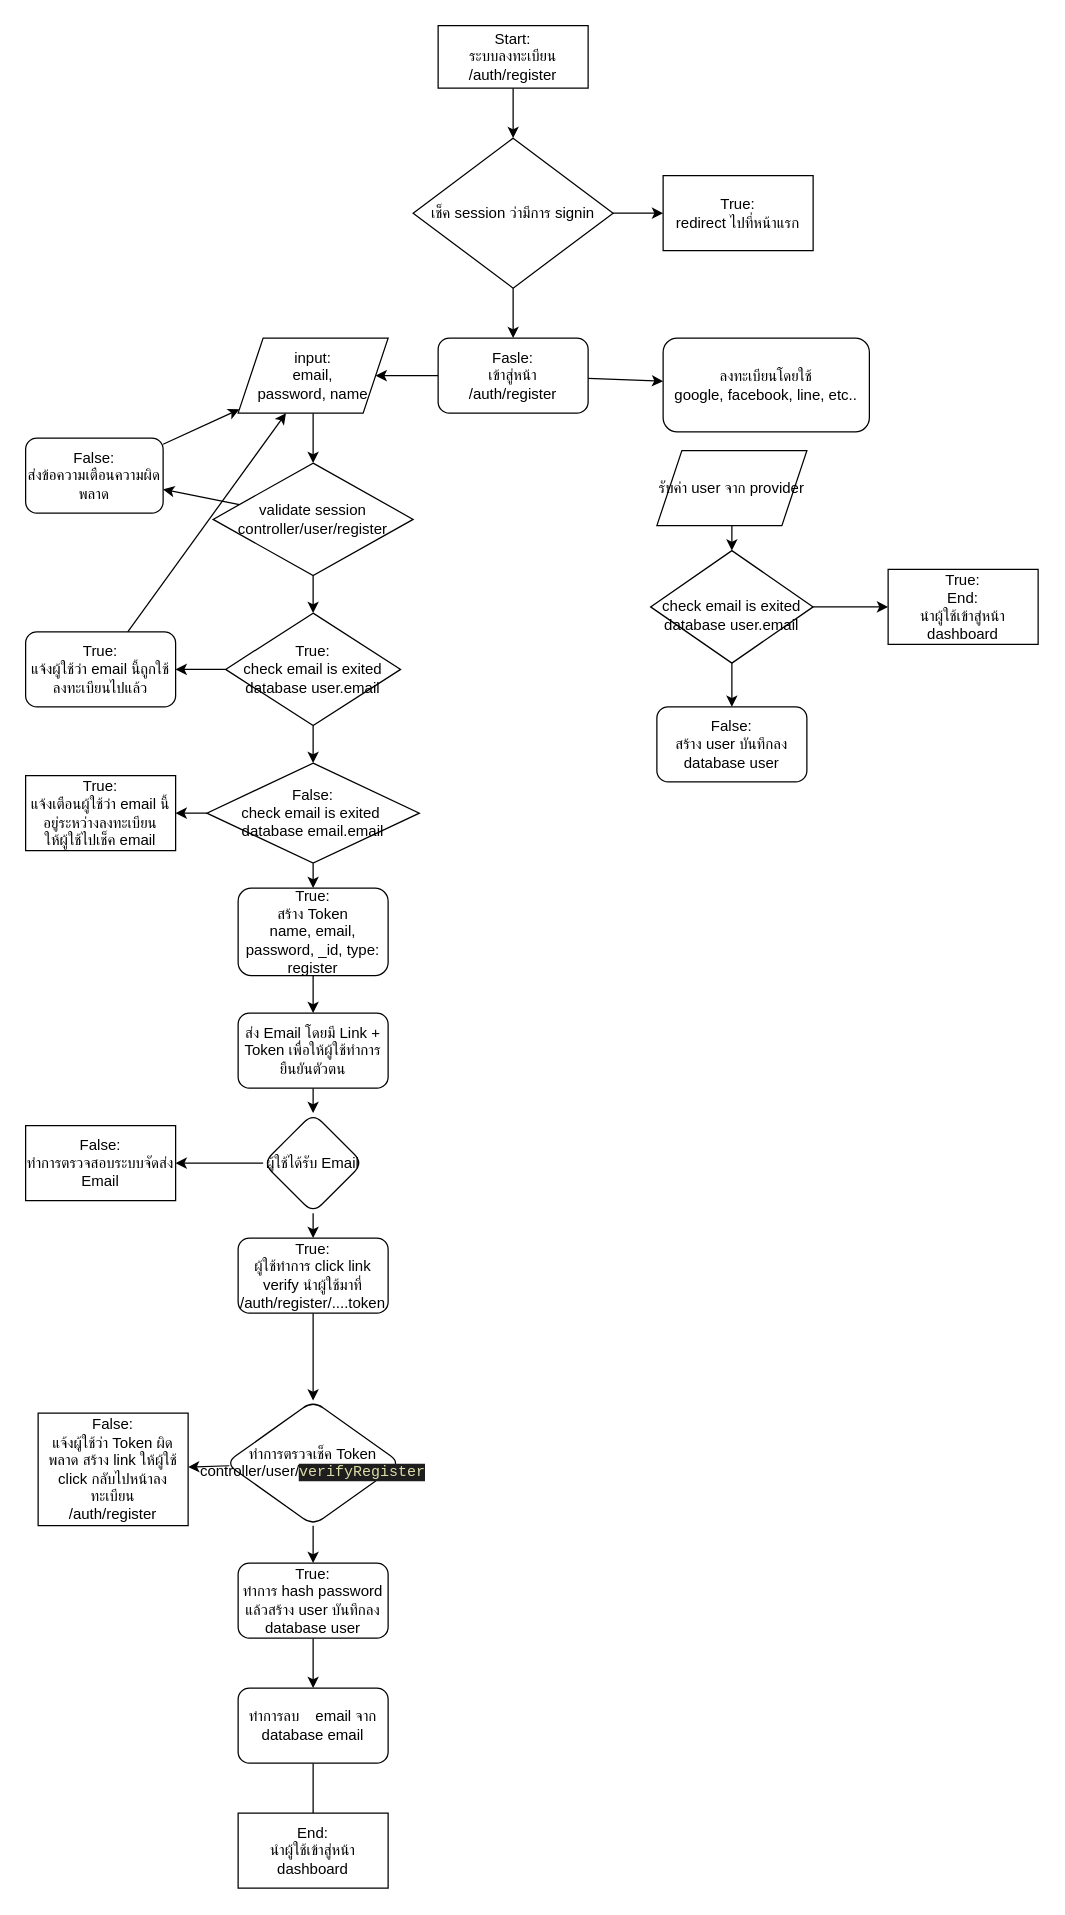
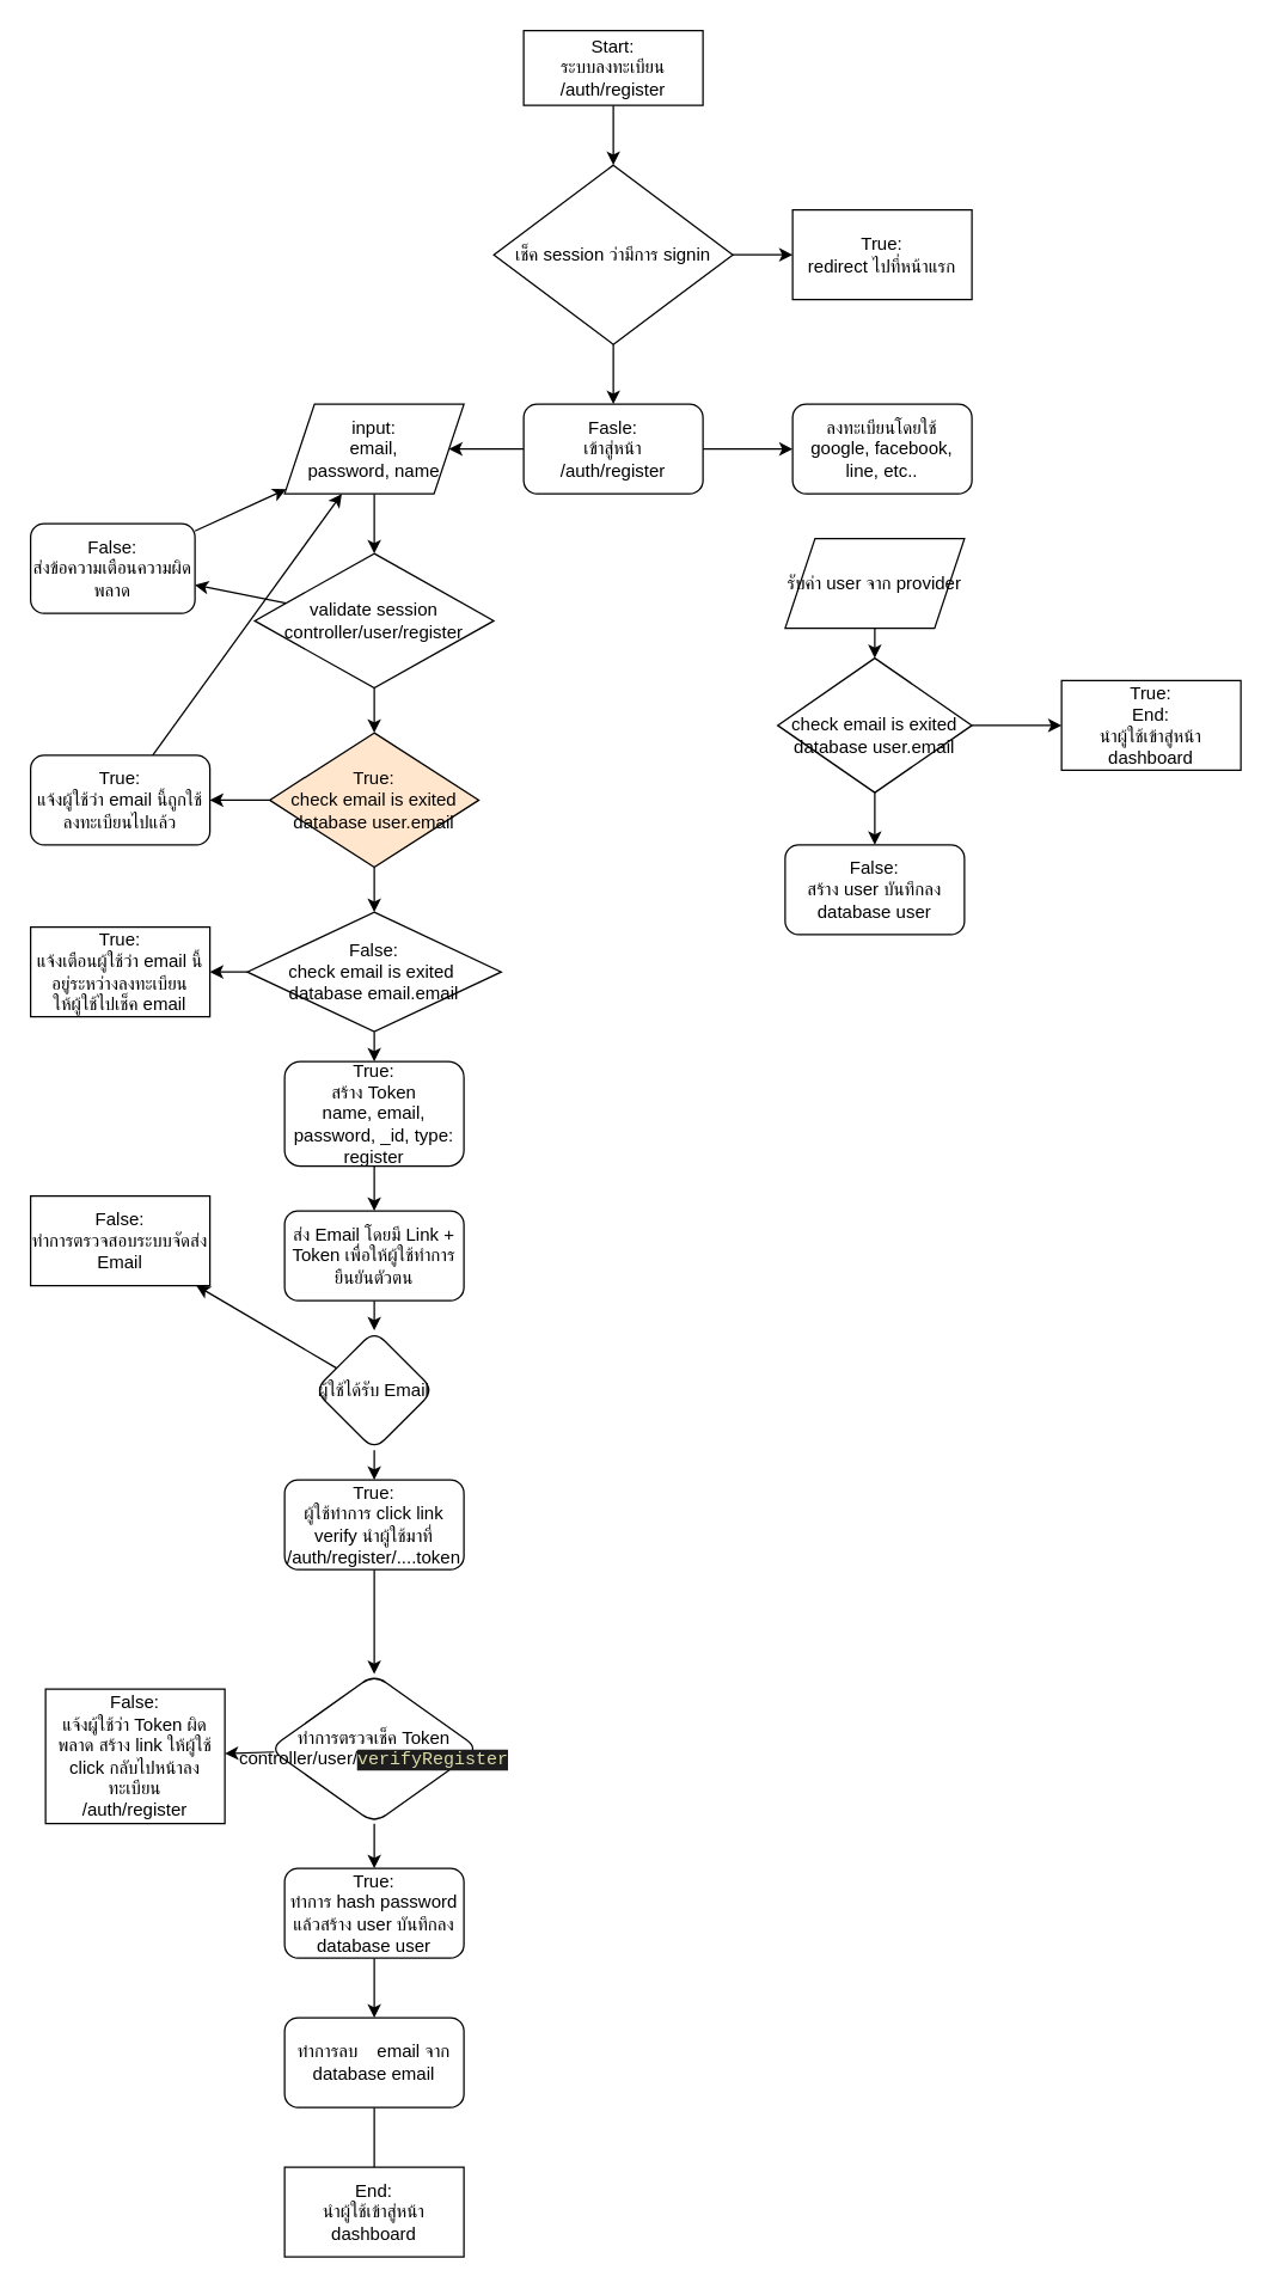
  <mxCell id="0" />
  <mxCell id="1" parent="0" />
  <mxCell id="2" value="" style="edgeStyle=none;html=1;" parent="1" source="3" target="9" edge="1"><mxGeometry relative="1" as="geometry" /></mxCell>
  <mxCell id="3" value="Start:&lt;br&gt;ระบบลงทะเบียน&lt;br&gt;/auth/register" style="rounded=0;whiteSpace=wrap;html=1;" parent="1" vertex="1"><mxGeometry x="350" width="120" height="50" as="geometry" y="20" /></mxCell>
  <mxCell id="4" value="" style="edgeStyle=none;html=1;" parent="1" source="5" target="16" edge="1"><mxGeometry relative="1" as="geometry" /></mxCell>
  <mxCell id="5" value="input:&lt;br&gt;email, password,&amp;nbsp;name" style="shape=parallelogram;perimeter=parallelogramPerimeter;whiteSpace=wrap;html=1;fixedSize=1;" parent="1" vertex="1"><mxGeometry x="190" y="270" width="120" height="60" as="geometry" /></mxCell>
- <mxCell id="6" value="ลงทะเบียนโดยใช้&lt;br&gt;google, facebook, line, etc.." style="rounded=1;whiteSpace=wrap;html=1;" parent="1" vertex="1"><mxGeometry x="530" y="270" width="165" height="75" as="geometry" /></mxCell>
+ <mxCell id="6" value="ลงทะเบียนโดยใช้&lt;br&gt;google, facebook, line, etc.." style="rounded=1;whiteSpace=wrap;html=1;" parent="1" vertex="1"><mxGeometry x="530" y="270" width="120" height="60" as="geometry" /></mxCell>
  <mxCell id="7" style="edgeStyle=none;html=1;entryX=0;entryY=0.5;entryDx=0;entryDy=0;" parent="1" source="9" edge="1"><mxGeometry relative="1" as="geometry"><mxPoint x="530" y="170" as="targetPoint" /></mxGeometry></mxCell>
  <mxCell id="8" value="" style="edgeStyle=none;html=1;" parent="1" source="9" target="12" edge="1"><mxGeometry relative="1" as="geometry" /></mxCell>
  <mxCell id="9" value="เช็ค session ว่ามีการ signin" style="rhombus;whiteSpace=wrap;html=1;" parent="1" vertex="1"><mxGeometry x="330" y="110" width="160" height="120" as="geometry" /></mxCell>
  <mxCell id="10" value="" style="edgeStyle=none;html=1;" parent="1" source="12" target="5" edge="1"><mxGeometry relative="1" as="geometry" /></mxCell>
  <mxCell id="11" value="" style="edgeStyle=none;html=1;" parent="1" source="12" target="6" edge="1"><mxGeometry relative="1" as="geometry" /></mxCell>
  <mxCell id="12" value="Fasle:&lt;br&gt;เข้าสู่หน้า&lt;br&gt;/auth/register" style="rounded=1;whiteSpace=wrap;html=1;" parent="1" vertex="1"><mxGeometry x="350" y="270" width="120" height="60" as="geometry" /></mxCell>
  <mxCell id="13" value="True:&lt;br&gt;redirect ไปที่หน้าแรก" style="rounded=0;whiteSpace=wrap;html=1;" parent="1" vertex="1"><mxGeometry x="530" y="140" width="120" height="60" as="geometry" /></mxCell>
  <mxCell id="14" value="" style="edgeStyle=none;html=1;" parent="1" source="16" target="18" edge="1"><mxGeometry relative="1" as="geometry" /></mxCell>
  <mxCell id="15" value="" style="edgeStyle=none;html=1;entryX=0.5;entryY=0;entryDx=0;entryDy=0;" parent="1" source="16" target="21" edge="1"><mxGeometry relative="1" as="geometry"><mxPoint x="250" y="480" as="targetPoint" /></mxGeometry></mxCell>
  <mxCell id="16" value="validate session&lt;br&gt;controller/user/register" style="rhombus;whiteSpace=wrap;html=1;" parent="1" vertex="1"><mxGeometry x="170" y="370" width="160" height="90" as="geometry" /></mxCell>
  <mxCell id="17" style="edgeStyle=none;html=1;" parent="1" source="18" target="5" edge="1"><mxGeometry relative="1" as="geometry" /></mxCell>
  <mxCell id="18" value="False:&lt;br&gt;ส่งข้อความเตือนความผิดพลาด" style="rounded=1;whiteSpace=wrap;html=1;" parent="1" vertex="1"><mxGeometry y="350" width="110" height="60" as="geometry" x="20" /></mxCell>
  <mxCell id="19" value="" style="edgeStyle=none;html=1;" parent="1" source="21" target="23" edge="1"><mxGeometry relative="1" as="geometry" /></mxCell>
  <mxCell id="20" style="edgeStyle=none;html=1;entryX=0.5;entryY=0;entryDx=0;entryDy=0;" parent="1" source="21" target="26" edge="1"><mxGeometry relative="1" as="geometry" /></mxCell>
- <mxCell id="21" value="True:&lt;br&gt;check email is exited&lt;br&gt;database user.email" style="rhombus;whiteSpace=wrap;html=1;" parent="1" vertex="1"><mxGeometry x="180" y="490" width="140" height="90" as="geometry" /></mxCell>
+ <mxCell id="21" value="True:&lt;br&gt;check email is exited&lt;br&gt;database user.email" style="rhombus;whiteSpace=wrap;html=1;fillColor=#ffe6cc;" parent="1" vertex="1"><mxGeometry x="180" y="490" width="140" height="90" as="geometry" /></mxCell>
  <mxCell id="22" style="edgeStyle=none;html=1;" parent="1" source="23" target="5" edge="1"><mxGeometry relative="1" as="geometry" /></mxCell>
  <mxCell id="23" value="True:&lt;br&gt;แจ้งผู้ใช้ว่า email นี้ถูกใช้ลงทะเบียนไปแล้ว" style="rounded=1;whiteSpace=wrap;html=1;" parent="1" vertex="1"><mxGeometry y="505" width="120" height="60" as="geometry" x="20" /></mxCell>
  <mxCell id="24" value="" style="edgeStyle=none;html=1;" parent="1" source="26" target="27" edge="1"><mxGeometry relative="1" as="geometry"><mxPoint x="150" y="650" as="targetPoint" /></mxGeometry></mxCell>
  <mxCell id="25" value="" style="edgeStyle=none;html=1;" parent="1" source="26" target="29" edge="1"><mxGeometry relative="1" as="geometry" /></mxCell>
  <mxCell id="26" value="False:&lt;br&gt;check email is exited&amp;nbsp;&lt;br&gt;database email.email" style="rhombus;whiteSpace=wrap;html=1;" parent="1" vertex="1"><mxGeometry x="165" y="610" width="170" height="80" as="geometry" /></mxCell>
  <mxCell id="27" value="True:&lt;br&gt;แจ้งเตือนผู้ใช้ว่า email นี้อยู่ระหว่างลงทะเบียน&lt;br&gt;ให้ผู้ใช้ไปเช็ค email" style="rounded=0;whiteSpace=wrap;html=1;" parent="1" vertex="1"><mxGeometry y="620" width="120" height="60" as="geometry" x="20" /></mxCell>
  <mxCell id="28" value="" style="edgeStyle=none;html=1;" parent="1" source="29" target="31" edge="1"><mxGeometry relative="1" as="geometry" /></mxCell>
  <mxCell id="29" value="True:&lt;br&gt;สร้าง Token&lt;br&gt;name, email, password, _id, type: register" style="rounded=1;whiteSpace=wrap;html=1;" parent="1" vertex="1"><mxGeometry x="190" y="710" width="120" height="70" as="geometry" /></mxCell>
  <mxCell id="30" value="" style="edgeStyle=none;html=1;" parent="1" source="31" target="34" edge="1"><mxGeometry relative="1" as="geometry" /></mxCell>
  <mxCell id="31" value="ส่ง Email โดยมี Link + Token เพื่อให้ผู้ใช้ทำการยืนยันตัวตน" style="rounded=1;whiteSpace=wrap;html=1;" parent="1" vertex="1"><mxGeometry x="190" y="810" width="120" height="60" as="geometry" /></mxCell>
  <mxCell id="32" value="" style="edgeStyle=none;html=1;" parent="1" source="34" target="35" edge="1"><mxGeometry relative="1" as="geometry" /></mxCell>
  <mxCell id="33" value="" style="edgeStyle=none;html=1;" parent="1" source="34" target="37" edge="1"><mxGeometry relative="1" as="geometry" /></mxCell>
  <mxCell id="34" value="ผู้ใช้ได้รับ Email" style="rhombus;whiteSpace=wrap;html=1;rounded=1;" parent="1" vertex="1"><mxGeometry x="210" y="890" width="80" height="80" as="geometry" /></mxCell>
- <mxCell id="35" value="False:&lt;br&gt;ทำการตรวจสอบระบบจัดส่ง Email" style="rounded=0;whiteSpace=wrap;html=1;" parent="1" vertex="1"><mxGeometry y="900" width="120" height="60" as="geometry" x="20" /></mxCell>
+ <mxCell id="35" value="False:&lt;br&gt;ทำการตรวจสอบระบบจัดส่ง Email" style="rounded=0;whiteSpace=wrap;html=1;" parent="1" vertex="1"><mxGeometry x="20" y="800" width="120" height="60" as="geometry" /></mxCell>
  <mxCell id="36" value="" style="edgeStyle=none;html=1;" parent="1" source="37" target="40" edge="1"><mxGeometry relative="1" as="geometry" /></mxCell>
  <mxCell id="37" value="True:&lt;br&gt;ผู้ใช้ทำการ click link verify นำผู้ใช้มาที่&lt;br&gt;/auth/register/....token" style="rounded=1;whiteSpace=wrap;html=1;" parent="1" vertex="1"><mxGeometry x="190" y="990" width="120" height="60" as="geometry" /></mxCell>
  <mxCell id="38" style="edgeStyle=none;html=1;" parent="1" source="40" target="41" edge="1"><mxGeometry relative="1" as="geometry" /></mxCell>
  <mxCell id="39" value="" style="edgeStyle=none;html=1;" parent="1" source="40" target="43" edge="1"><mxGeometry relative="1" as="geometry" /></mxCell>
  <mxCell id="40" value="ทำการตรวจเช็ค Token&lt;br&gt;controller/user/&lt;font face=&quot;Menlo, Monaco, Courier New, monospace&quot; color=&quot;#dcdcaa&quot;&gt;&lt;span style=&quot;background-color: rgb(30, 30, 30);&quot;&gt;verifyRegister&lt;/span&gt;&lt;/font&gt;" style="rhombus;whiteSpace=wrap;html=1;rounded=1;" parent="1" vertex="1"><mxGeometry x="180" y="1120" width="140" height="100" as="geometry" /></mxCell>
  <mxCell id="41" value="False:&lt;br&gt;แจ้งผู้ใช้ว่า Token ผิดพลาด สร้าง link ให้ผู้ใช้ click กลับไปหน้าลงทะเบียน&lt;br&gt;/auth/register" style="rounded=0;whiteSpace=wrap;html=1;" parent="1" vertex="1"><mxGeometry x="30" y="1130" width="120" height="90" as="geometry" /></mxCell>
  <mxCell id="42" value="" style="edgeStyle=none;html=1;" parent="1" source="43" target="45" edge="1"><mxGeometry relative="1" as="geometry" /></mxCell>
  <mxCell id="43" value="True:&lt;br&gt;ทำการ hash password แล้วสร้าง user บันทึกลง database user" style="whiteSpace=wrap;html=1;rounded=1;" parent="1" vertex="1"><mxGeometry x="190" y="1250" width="120" height="60" as="geometry" /></mxCell>
  <mxCell id="44" style="edgeStyle=none;html=1;entryX=0.5;entryY=0;entryDx=0;entryDy=0;endArrow=none;" parent="1" source="45" target="46" edge="1"><mxGeometry relative="1" as="geometry" /></mxCell>
  <mxCell id="45" value="ทำการลบ&amp;nbsp;&lt;span style=&quot;white-space: pre;&quot;&gt;&#09;e&lt;/span&gt;mail จาก database email" style="rounded=1;whiteSpace=wrap;html=1;" parent="1" vertex="1"><mxGeometry x="190" y="1350" width="120" height="60" as="geometry" /></mxCell>
  <mxCell id="46" value="End:&lt;br&gt;นำผู้ใช้เข้าสู่หน้า dashboard" style="rounded=0;whiteSpace=wrap;html=1;" parent="1" vertex="1"><mxGeometry x="190" y="1450" width="120" height="60" as="geometry" /></mxCell>
  <mxCell id="47" style="edgeStyle=none;html=1;" parent="1" source="49" target="50" edge="1"><mxGeometry relative="1" as="geometry" /></mxCell>
  <mxCell id="48" value="" style="edgeStyle=none;html=1;" parent="1" source="49" target="53" edge="1"><mxGeometry relative="1" as="geometry" /></mxCell>
  <mxCell id="49" value="&lt;br&gt;check email is exited&lt;br&gt;database user.email" style="rhombus;whiteSpace=wrap;html=1;" parent="1" vertex="1"><mxGeometry x="520" y="440" width="130" height="90" as="geometry" /></mxCell>
  <mxCell id="50" value="True:&lt;br&gt;End:&lt;br&gt;นำผู้ใช้เข้าสู่หน้า dashboard" style="rounded=0;whiteSpace=wrap;html=1;" parent="1" vertex="1"><mxGeometry x="710" y="455" width="120" height="60" as="geometry" /></mxCell>
  <mxCell id="51" style="edgeStyle=none;html=1;entryX=0.5;entryY=0;entryDx=0;entryDy=0;" parent="1" source="52" target="49" edge="1"><mxGeometry relative="1" as="geometry" /></mxCell>
  <mxCell id="52" value="รับค่า user จาก provider" style="shape=parallelogram;perimeter=parallelogramPerimeter;whiteSpace=wrap;html=1;fixedSize=1;" parent="1" vertex="1"><mxGeometry x="525" y="360" width="120" height="60" as="geometry" /></mxCell>
  <mxCell id="53" value="False:&lt;br&gt;สร้าง user บันทึกลง database user" style="rounded=1;whiteSpace=wrap;html=1;" parent="1" vertex="1"><mxGeometry x="525" y="565" width="120" height="60" as="geometry" /></mxCell>
